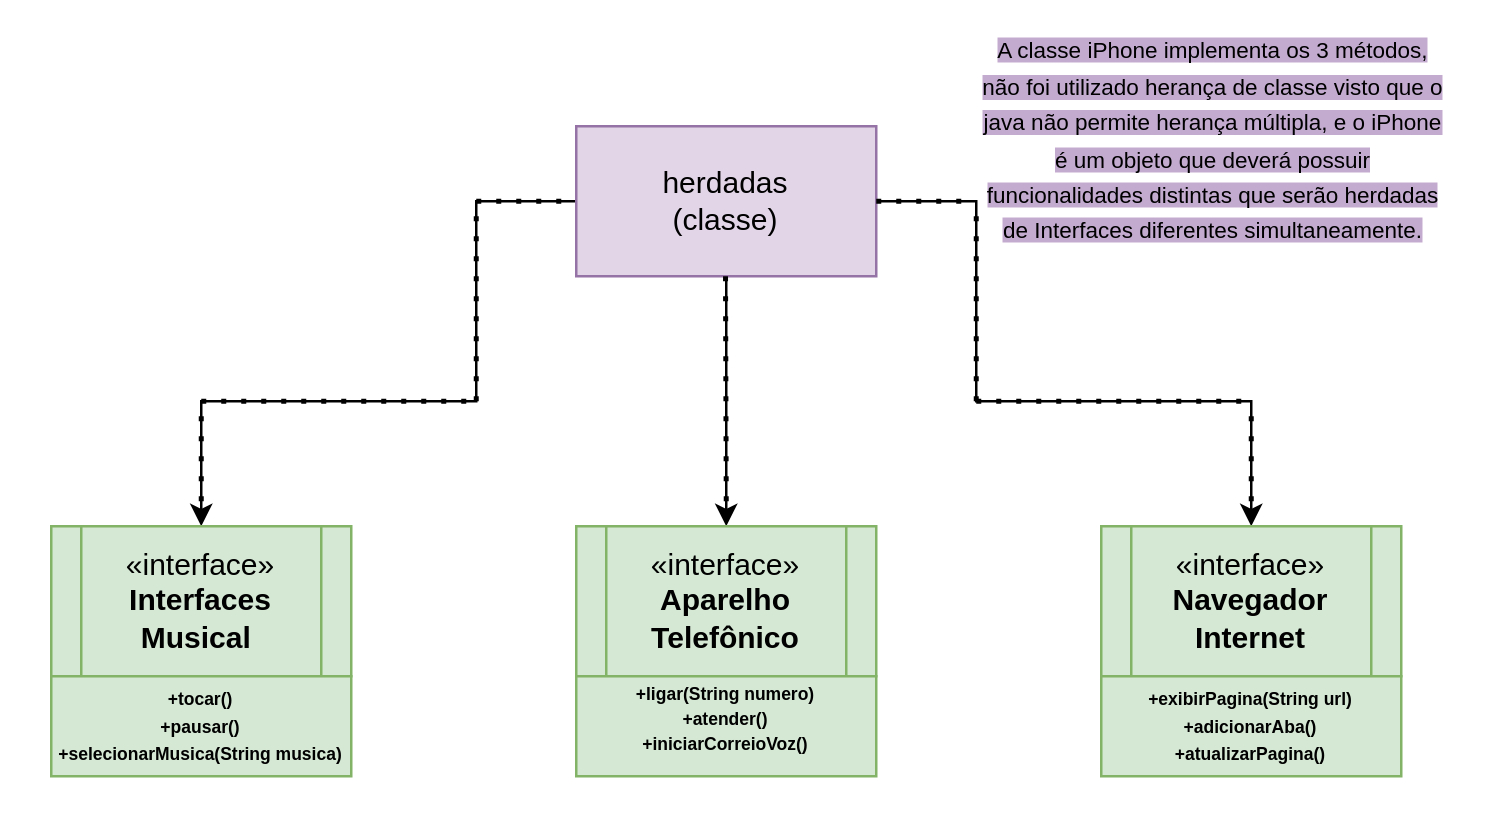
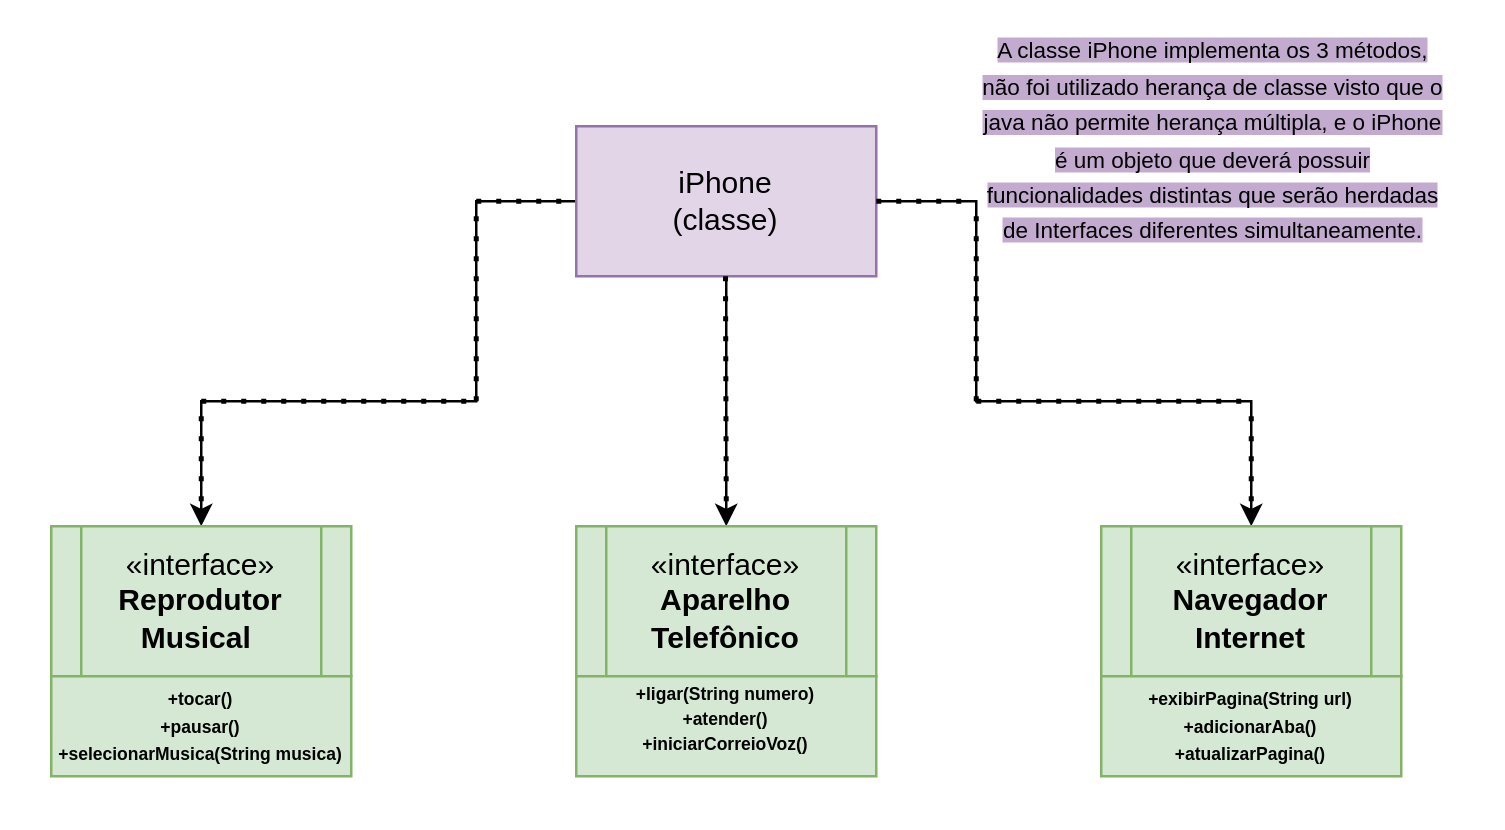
  <mxCell id="0" />
  <mxCell id="1" parent="0" />
  <mxCell id="2" style="edgeStyle=orthogonalEdgeStyle;rounded=0;orthogonalLoop=1;jettySize=auto;html=1;exitX=0.5;exitY=1;exitDx=0;exitDy=0;entryX=0.5;entryY=0;entryDx=0;entryDy=0;" edge="1" parent="1" source="5"><mxGeometry relative="1" as="geometry"><mxPoint x="290" y="210" as="targetPoint" /></mxGeometry></mxCell>
  <mxCell id="3" style="edgeStyle=orthogonalEdgeStyle;rounded=0;orthogonalLoop=1;jettySize=auto;html=1;exitX=0;exitY=0.5;exitDx=0;exitDy=0;entryX=0.5;entryY=0;entryDx=0;entryDy=0;" edge="1" parent="1" source="5"><mxGeometry relative="1" as="geometry"><mxPoint x="80" y="210" as="targetPoint" /><Array as="points"><mxPoint x="190" y="80" /><mxPoint x="190" y="160" /><mxPoint x="80" y="160" /></Array></mxGeometry></mxCell>
  <mxCell id="4" style="edgeStyle=orthogonalEdgeStyle;rounded=0;orthogonalLoop=1;jettySize=auto;html=1;exitX=1;exitY=0.5;exitDx=0;exitDy=0;entryX=0.5;entryY=0;entryDx=0;entryDy=0;" edge="1" parent="1" source="5"><mxGeometry relative="1" as="geometry"><mxPoint x="500" y="210" as="targetPoint" /><Array as="points"><mxPoint x="390" y="80" /><mxPoint x="390" y="160" /><mxPoint x="500" y="160" /></Array></mxGeometry></mxCell>
- <mxCell id="5" value="herdadas&lt;br&gt;(classe)" style="rounded=0;whiteSpace=wrap;html=1;fillColor=#e1d5e7;strokeColor=#9673a6;" vertex="1" parent="1"><mxGeometry x="230" y="50" width="120" height="60" as="geometry" /></mxCell>
- <mxCell id="6" value="&lt;div&gt;«interface»&lt;br&gt;&lt;b&gt;Interfaces Musical&amp;nbsp;&lt;/b&gt;&lt;br&gt;&lt;/div&gt;" style="shape=process;whiteSpace=wrap;html=1;backgroundOutline=1;fillColor=#d5e8d4;strokeColor=#82b366;" vertex="1" parent="1"><mxGeometry x="20" y="210" width="120" height="60" as="geometry" /></mxCell>
+ <mxCell id="5" value="iPhone&lt;br&gt;(classe)" style="rounded=0;whiteSpace=wrap;html=1;fillColor=#e1d5e7;strokeColor=#9673a6;" vertex="1" parent="1"><mxGeometry x="230" y="50" width="120" height="60" as="geometry" /></mxCell>
+ <mxCell id="6" value="&lt;div&gt;«interface»&lt;br&gt;&lt;b&gt;Reprodutor Musical&amp;nbsp;&lt;/b&gt;&lt;br&gt;&lt;/div&gt;" style="shape=process;whiteSpace=wrap;html=1;backgroundOutline=1;fillColor=#d5e8d4;strokeColor=#82b366;" vertex="1" parent="1"><mxGeometry x="20" y="210" width="120" height="60" as="geometry" /></mxCell>
  <mxCell id="7" value="«interface»&lt;br&gt;&lt;b&gt;Aparelho Telefônico&lt;/b&gt;" style="shape=process;whiteSpace=wrap;html=1;backgroundOutline=1;fillColor=#d5e8d4;strokeColor=#82b366;" vertex="1" parent="1"><mxGeometry x="230" y="210" width="120" height="60" as="geometry" /></mxCell>
  <mxCell id="8" value="«interface»&lt;br&gt;&lt;b&gt;Navegador Internet&lt;/b&gt;" style="shape=process;whiteSpace=wrap;html=1;backgroundOutline=1;fillColor=#d5e8d4;strokeColor=#82b366;" vertex="1" parent="1"><mxGeometry x="440" y="210" width="120" height="60" as="geometry" /></mxCell>
  <mxCell id="9" value="&lt;p style=&quot;line-height: 83%;&quot;&gt;&lt;font style=&quot;font-size: 7px;&quot;&gt;&lt;b&gt;+tocar()&lt;br&gt;+pausar()&lt;br&gt;+selecionarMusica(String musica)&lt;/b&gt;&lt;/font&gt;&lt;/p&gt;" style="rounded=0;whiteSpace=wrap;html=1;fillColor=#d5e8d4;strokeColor=#82b366;" vertex="1" parent="1"><mxGeometry x="20" y="270" width="120" height="40" as="geometry" /></mxCell>
  <mxCell id="10" value="&lt;p style=&quot;line-height: 142%; font-size: 7px;&quot;&gt;&lt;font style=&quot;font-size: 7px;&quot;&gt;&lt;b&gt;+ligar(String numero)&lt;br&gt;+atender()&lt;br&gt;&lt;/b&gt;&lt;/font&gt;&lt;b style=&quot;background-color: initial;&quot;&gt;+iniciarCorreioVoz()&lt;/b&gt;&lt;/p&gt;&lt;p&gt;&lt;/p&gt;" style="rounded=0;whiteSpace=wrap;html=1;fillColor=#d5e8d4;strokeColor=#82b366;" vertex="1" parent="1"><mxGeometry x="230" y="270" width="120" height="40" as="geometry" /></mxCell>
  <mxCell id="11" value="&lt;p style=&quot;line-height: 83%;&quot;&gt;&lt;font style=&quot;font-size: 7px;&quot;&gt;&lt;b&gt;+exibirPagina(String url)&lt;br&gt;+adicionarAba()&lt;br&gt;+atualizarPagina()&lt;/b&gt;&lt;/font&gt;&lt;/p&gt;" style="rounded=0;whiteSpace=wrap;html=1;fillColor=#d5e8d4;strokeColor=#82b366;" vertex="1" parent="1"><mxGeometry x="440" y="270" width="120" height="40" as="geometry" /></mxCell>
  <mxCell id="12" value="&lt;font style=&quot;font-size: 9px; background-color: rgb(195, 171, 208);&quot;&gt;A classe iPhone implementa os 3 métodos, não foi utilizado herança de classe visto que o java não permite herança múltipla, e o iPhone é um objeto que deverá possuir funcionalidades distintas que serão herdadas de Interfaces diferentes simultaneamente.&lt;/font&gt;" style="text;html=1;align=center;verticalAlign=middle;whiteSpace=wrap;rounded=0;" vertex="1" parent="1"><mxGeometry x="390" y="20" width="190" height="70" as="geometry" /></mxCell>
  <mxCell id="13" value="" style="endArrow=none;dashed=1;html=1;dashPattern=1 3;strokeWidth=2;rounded=0;" edge="1" parent="1"><mxGeometry width="50" height="50" relative="1" as="geometry"><mxPoint x="390" y="160" as="sourcePoint" /><mxPoint x="500" y="160" as="targetPoint" /></mxGeometry></mxCell>
  <mxCell id="14" value="" style="endArrow=none;dashed=1;html=1;dashPattern=1 3;strokeWidth=2;rounded=0;" edge="1" parent="1"><mxGeometry width="50" height="50" relative="1" as="geometry"><mxPoint x="390" y="160" as="sourcePoint" /><mxPoint x="390" y="80" as="targetPoint" /></mxGeometry></mxCell>
  <mxCell id="15" value="" style="endArrow=none;dashed=1;html=1;dashPattern=1 3;strokeWidth=2;rounded=0;" edge="1" parent="1"><mxGeometry width="50" height="50" relative="1" as="geometry"><mxPoint x="350" y="80" as="sourcePoint" /><mxPoint x="390" y="80" as="targetPoint" /></mxGeometry></mxCell>
  <mxCell id="16" value="" style="endArrow=none;dashed=1;html=1;dashPattern=1 3;strokeWidth=2;rounded=0;" edge="1" parent="1"><mxGeometry width="50" height="50" relative="1" as="geometry"><mxPoint x="500" y="200" as="sourcePoint" /><mxPoint x="500" y="160" as="targetPoint" /></mxGeometry></mxCell>
  <mxCell id="17" value="" style="endArrow=none;dashed=1;html=1;dashPattern=1 3;strokeWidth=2;rounded=0;" edge="1" parent="1"><mxGeometry width="50" height="50" relative="1" as="geometry"><mxPoint x="290" y="200" as="sourcePoint" /><mxPoint x="289.71" y="110" as="targetPoint" /></mxGeometry></mxCell>
  <mxCell id="18" value="" style="endArrow=none;dashed=1;html=1;dashPattern=1 3;strokeWidth=2;rounded=0;" edge="1" parent="1"><mxGeometry width="50" height="50" relative="1" as="geometry"><mxPoint x="190" y="160" as="sourcePoint" /><mxPoint x="190" y="80" as="targetPoint" /></mxGeometry></mxCell>
  <mxCell id="19" value="" style="endArrow=none;dashed=1;html=1;dashPattern=1 3;strokeWidth=2;rounded=0;" edge="1" parent="1"><mxGeometry width="50" height="50" relative="1" as="geometry"><mxPoint x="80" y="160" as="sourcePoint" /><mxPoint x="190" y="160" as="targetPoint" /></mxGeometry></mxCell>
  <mxCell id="20" value="" style="endArrow=none;dashed=1;html=1;dashPattern=1 3;strokeWidth=2;rounded=0;" edge="1" parent="1"><mxGeometry width="50" height="50" relative="1" as="geometry"><mxPoint x="80" y="200" as="sourcePoint" /><mxPoint x="80" y="160" as="targetPoint" /></mxGeometry></mxCell>
  <mxCell id="21" value="" style="endArrow=none;dashed=1;html=1;dashPattern=1 3;strokeWidth=2;rounded=0;" edge="1" parent="1"><mxGeometry width="50" height="50" relative="1" as="geometry"><mxPoint x="190" y="80" as="sourcePoint" /><mxPoint x="230" y="80" as="targetPoint" /></mxGeometry></mxCell>
